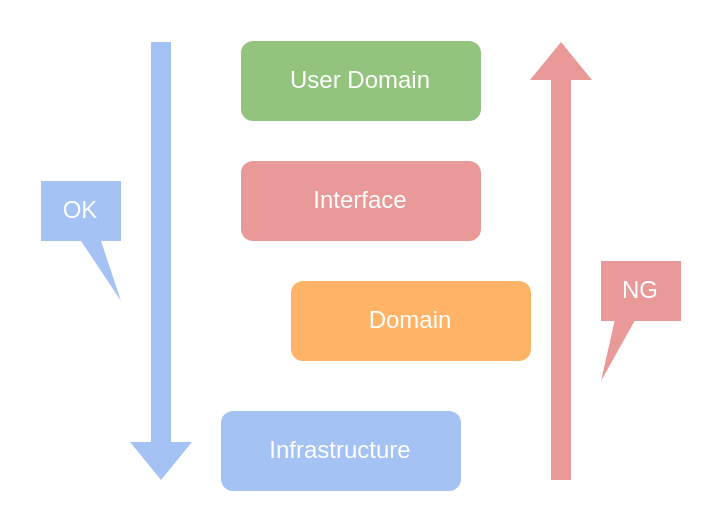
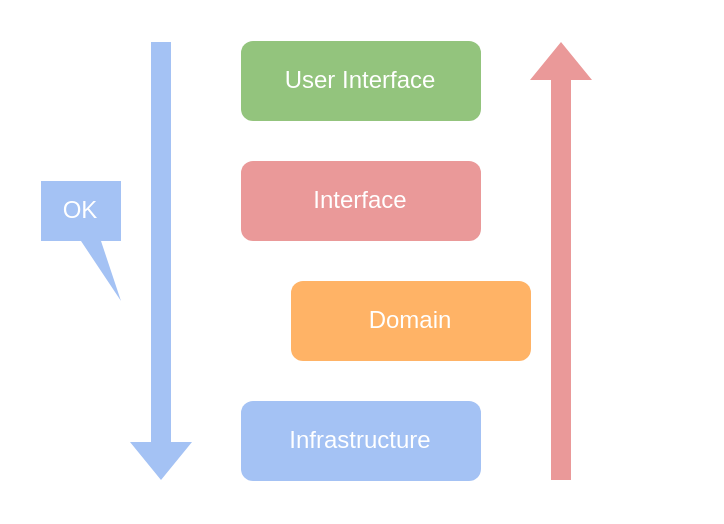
  <mxCell id="0" />
  <mxCell id="1" parent="0" />
- <mxCell id="2" value="&lt;font color=&quot;#ffffff&quot;&gt;User Domain&lt;/font&gt;" style="rounded=1;whiteSpace=wrap;html=1;fillColor=#93c47dff;strokeColor=none;glass=0;shadow=0;" parent="1" vertex="1"><mxGeometry x="120" y="20" width="120" height="40" as="geometry" /></mxCell>
+ <mxCell id="2" value="&lt;font color=&quot;#ffffff&quot;&gt;User Interface&lt;/font&gt;" style="rounded=1;whiteSpace=wrap;html=1;fillColor=#93c47dff;strokeColor=none;glass=0;shadow=0;" parent="1" vertex="1"><mxGeometry x="120" y="20" width="120" height="40" as="geometry" /></mxCell>
  <mxCell id="3" value="&lt;font color=&quot;#ffffff&quot;&gt;Interface&lt;br&gt;&lt;/font&gt;" style="rounded=1;whiteSpace=wrap;html=1;fillColor=#ea9999ff;strokeColor=none;glass=0;shadow=0;" parent="1" vertex="1"><mxGeometry x="120" y="80" width="120" height="40" as="geometry" /></mxCell>
  <mxCell id="4" value="&lt;font color=&quot;#ffffff&quot;&gt;Domain&lt;/font&gt;" style="rounded=1;whiteSpace=wrap;html=1;fillColor=#FFB366;strokeColor=none;glass=0;shadow=0;" parent="1" vertex="1"><mxGeometry x="145" y="140" width="120" height="40" as="geometry" /></mxCell>
- <mxCell id="5" value="&lt;font color=&quot;#ffffff&quot;&gt;Infrastructure&lt;/font&gt;" style="rounded=1;whiteSpace=wrap;html=1;fillColor=#a4c2f4ff;strokeColor=none;" parent="1" vertex="1"><mxGeometry x="110" y="205" width="120" height="40" as="geometry" /></mxCell>
+ <mxCell id="5" value="&lt;font color=&quot;#ffffff&quot;&gt;Infrastructure&lt;/font&gt;" style="rounded=1;whiteSpace=wrap;html=1;fillColor=#a4c2f4ff;strokeColor=none;" parent="1" vertex="1"><mxGeometry x="120" y="200" width="120" height="40" as="geometry" /></mxCell>
  <mxCell id="6" value="" style="shape=flexArrow;endArrow=classic;html=1;strokeColor=none;fillColor=#ea9999;" parent="1" edge="1"><mxGeometry width="50" height="50" relative="1" as="geometry"><mxPoint x="280" y="240" as="sourcePoint" /><mxPoint x="280" y="20" as="targetPoint" /></mxGeometry></mxCell>
- <mxCell id="7" value="&lt;font color=&quot;#ffffff&quot;&gt;NG&lt;/font&gt;" style="shape=callout;whiteSpace=wrap;html=1;perimeter=calloutPerimeter;fillColor=#ea9999;position2=0;base=10;strokeColor=none;size=30;position=0.17;" parent="1" vertex="1"><mxGeometry x="300" y="130" width="40" height="60" as="geometry" /></mxCell>
  <mxCell id="8" value="" style="shape=flexArrow;endArrow=classic;html=1;strokeColor=none;fillColor=#a4c2f4;" parent="1" edge="1"><mxGeometry width="50" height="50" relative="1" as="geometry"><mxPoint x="80" y="20" as="sourcePoint" /><mxPoint x="80" y="240" as="targetPoint" /></mxGeometry></mxCell>
  <mxCell id="9" value="&lt;font color=&quot;#ffffff&quot;&gt;OK&lt;/font&gt;" style="shape=callout;whiteSpace=wrap;html=1;perimeter=calloutPerimeter;fillColor=#a4c2f4;position2=1;base=10;strokeColor=none;size=30;position=0.5;" parent="1" vertex="1"><mxGeometry x="20" y="90" width="40" height="60" as="geometry" /></mxCell>
